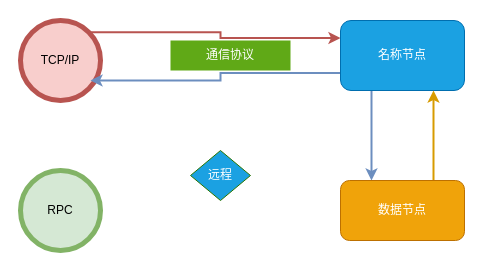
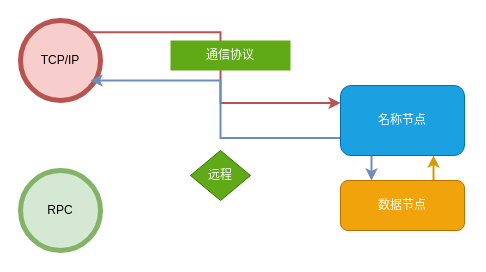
  <mxCell id="0" />
  <mxCell id="1" parent="0" />
  <mxCell id="2" style="edgeStyle=orthogonalEdgeStyle;rounded=0;orthogonalLoop=1;jettySize=auto;html=1;exitX=1;exitY=0;exitDx=0;exitDy=0;entryX=0;entryY=0.25;entryDx=0;entryDy=0;fillColor=#f8cecc;strokeColor=#b85450;strokeWidth=2;" edge="1" parent="1" source="3" target="6"><mxGeometry relative="1" as="geometry" /></mxCell>
  <mxCell id="3" value="TCP/IP" style="ellipse;whiteSpace=wrap;html=1;aspect=fixed;fillColor=#f8cecc;strokeColor=#b85450;strokeWidth=5;" vertex="1" parent="1"><mxGeometry x="20" y="20" width="80" height="80" as="geometry" /></mxCell>
  <mxCell id="4" style="edgeStyle=orthogonalEdgeStyle;rounded=0;orthogonalLoop=1;jettySize=auto;html=1;exitX=0;exitY=0.75;exitDx=0;exitDy=0;entryX=0.875;entryY=0.75;entryDx=0;entryDy=0;entryPerimeter=0;fillColor=#dae8fc;strokeColor=#6c8ebf;strokeWidth=2;" edge="1" parent="1" source="6" target="3"><mxGeometry relative="1" as="geometry" /></mxCell>
  <mxCell id="5" style="edgeStyle=orthogonalEdgeStyle;rounded=0;orthogonalLoop=1;jettySize=auto;html=1;exitX=0.25;exitY=1;exitDx=0;exitDy=0;entryX=0.25;entryY=0;entryDx=0;entryDy=0;fillColor=#dae8fc;strokeColor=#6c8ebf;strokeWidth=2;" edge="1" parent="1" source="6" target="9"><mxGeometry relative="1" as="geometry" /></mxCell>
- <mxCell id="6" value="名称节点" style="rounded=1;whiteSpace=wrap;html=1;fillColor=#1ba1e2;strokeColor=#006EAF;fontColor=#ffffff;" vertex="1" parent="1"><mxGeometry x="340" y="20" width="124" height="70" as="geometry" /></mxCell>
+ <mxCell id="6" value="名称节点" style="rounded=1;whiteSpace=wrap;html=1;fillColor=#1ba1e2;strokeColor=#006EAF;fontColor=#ffffff;" vertex="1" parent="1"><mxGeometry x="340" y="85" width="124" height="70" as="geometry" /></mxCell>
  <mxCell id="7" value="RPC" style="ellipse;whiteSpace=wrap;html=1;aspect=fixed;fillColor=#d5e8d4;strokeColor=#82b366;strokeWidth=5;" vertex="1" parent="1"><mxGeometry x="20" y="170" width="80" height="80" as="geometry" /></mxCell>
  <mxCell id="8" style="edgeStyle=orthogonalEdgeStyle;rounded=0;orthogonalLoop=1;jettySize=auto;html=1;exitX=0.75;exitY=0;exitDx=0;exitDy=0;entryX=0.75;entryY=1;entryDx=0;entryDy=0;fillColor=#ffe6cc;strokeColor=#d79b00;strokeWidth=2;" edge="1" parent="1" source="9" target="6"><mxGeometry relative="1" as="geometry" /></mxCell>
- <mxCell id="9" value="数据节点" style="rounded=1;whiteSpace=wrap;html=1;fillColor=#f0a30a;strokeColor=#BD7000;fontColor=#ffffff;" vertex="1" parent="1"><mxGeometry x="340" y="180" width="124" height="60" as="geometry" /></mxCell>
- <mxCell id="10" value="远程" style="rhombus;whiteSpace=wrap;html=1;fillColor=#1ba1e2;strokeColor=#2D7600;fontColor=#ffffff;" vertex="1" parent="1"><mxGeometry x="190" y="150" width="60" height="50" as="geometry" /></mxCell>
+ <mxCell id="9" value="数据节点" style="rounded=1;whiteSpace=wrap;html=1;fillColor=#f0a30a;strokeColor=#BD7000;fontColor=#ffffff;" vertex="1" parent="1"><mxGeometry x="340" y="180" width="124" height="50" as="geometry" /></mxCell>
+ <mxCell id="10" value="远程" style="rhombus;whiteSpace=wrap;html=1;fillColor=#60a917;strokeColor=#2D7600;fontColor=#ffffff;" vertex="1" parent="1"><mxGeometry x="190" y="150" width="60" height="50" as="geometry" /></mxCell>
  <mxCell id="11" value="通信协议" style="rounded=0;whiteSpace=wrap;html=1;fillColor=#60a917;strokeColor=none;fontColor=#ffffff;" vertex="1" parent="1"><mxGeometry x="170" y="40" width="120" height="30" as="geometry" /></mxCell>
